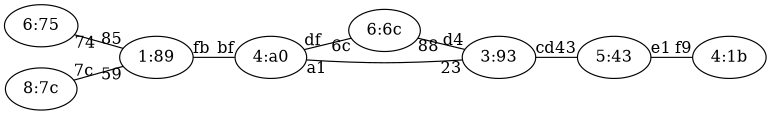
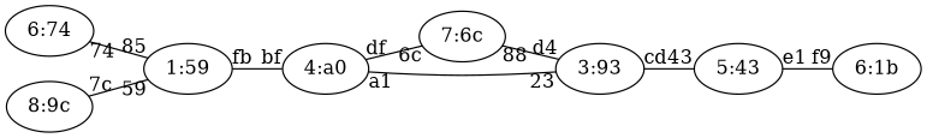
  graph {
    rankdir=LR
-   "6:74" [label="6:75"]
-   "1:59" [label="1:89"]
+   "6:74"
+   "1:59"
    n3 [label="4:a0"]
-   "7:6c" [label="6:6c"]
+   "7:6c"
    n5 [label="3:93"]
    "5:43"
-   "4:1b"
-   "8:7c"
+   "4:1b" [label="6:1b"]
+   "8:7c" [label="8:9c"]
    "6:74" -- "1:59" [headlabel=85 taillabel=74]
    "1:59" -- n3 [headlabel=bf taillabel=fb]
    n3 -- "7:6c" [headlabel="6c" taillabel=df]
    "7:6c" -- n5 [headlabel=d4 taillabel=88]
    n5 -- n3 [headlabel=a1 taillabel=23]
    n5 -- "5:43" [headlabel=43 taillabel=cd]
    "5:43" -- "4:1b" [headlabel=f9 taillabel=e1]
    "8:7c" -- "1:59" [headlabel=59 taillabel="7c"]
  }
